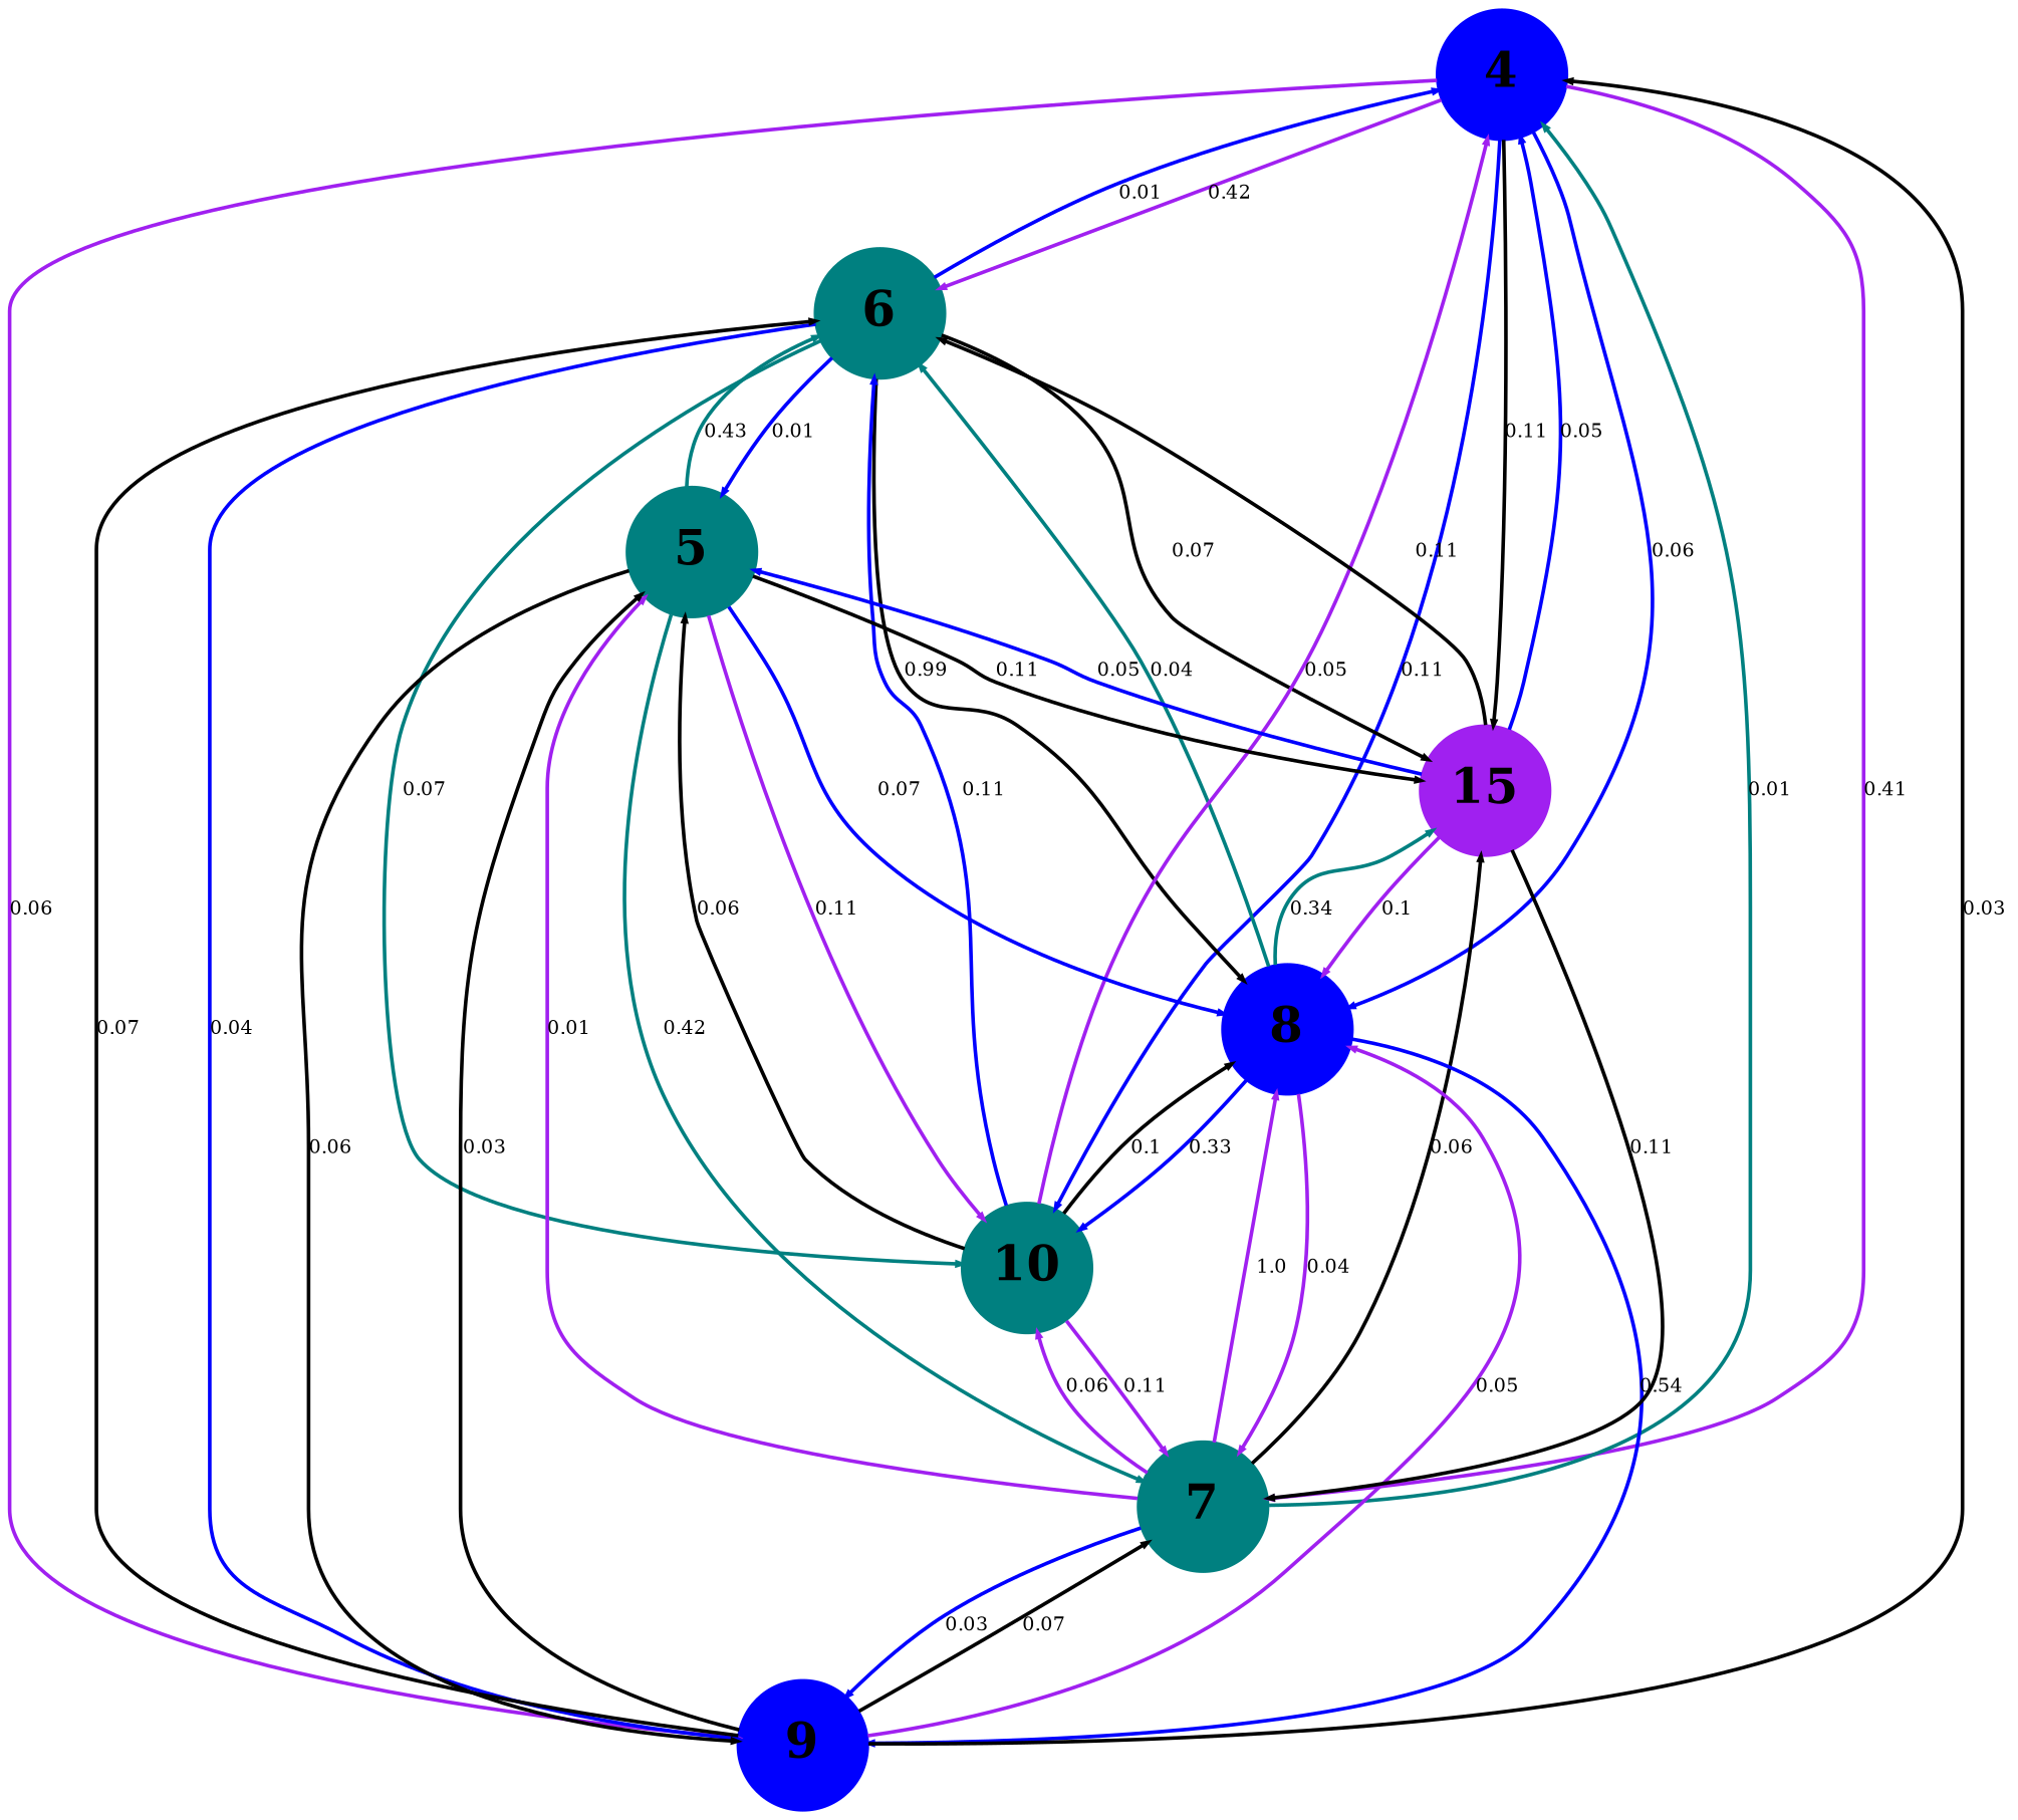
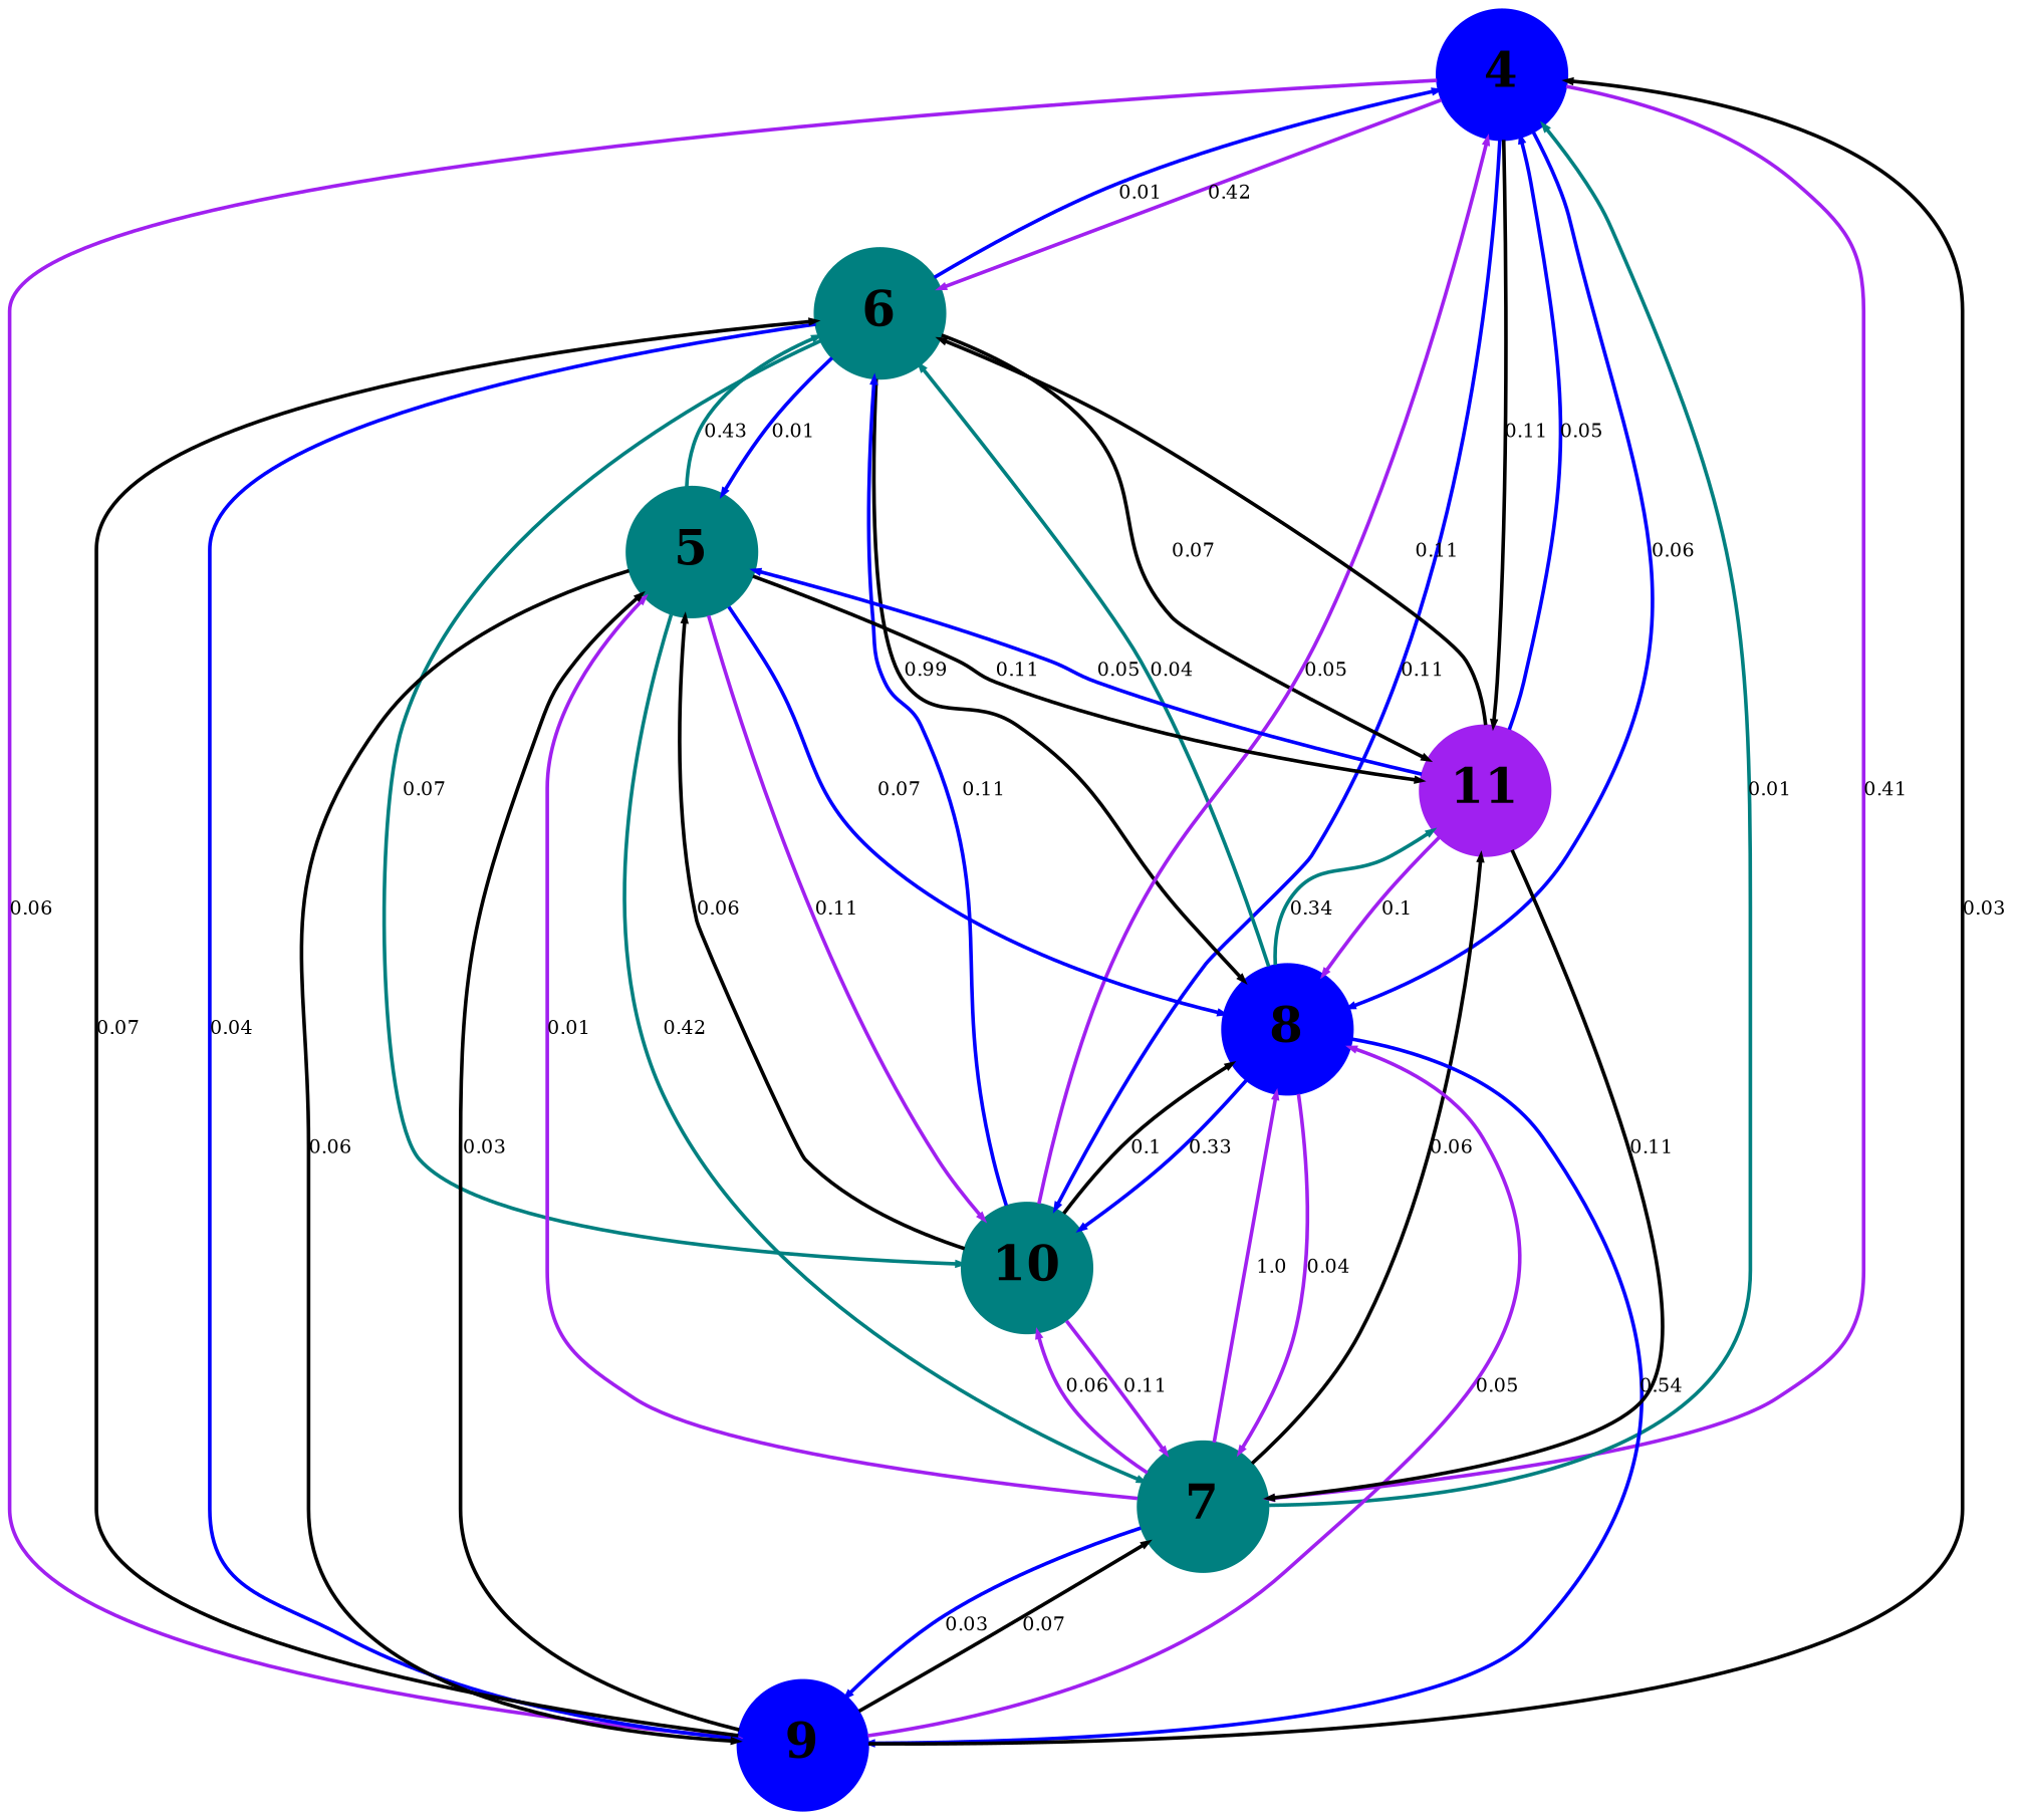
  digraph {
    nodesep=0.2
    rankdir=TB
    ranksep=0.5
    node [color=teal fixedsize=true fontname="times-bold" fontsize=20 shape=circle style=filled]
    edge [arrowhead=normal arrowsize=0.2 fontsize=8 penwidth=1.5 color=black]
    4 [color=blue height=0.75 width=0.75]
    6 [height=0.75 width=0.75]
    7 [height=0.75 width=0.75]
    8 [color=blue height=0.75 width=0.75]
    9 [color=blue height=0.75 width=0.75]
    10 [height=0.75 width=0.75]
-   11 [color=purple height=0.75 width=0.75 label=15]
+   11 [color=purple height=0.75 width=0.75]
    5 [height=0.75 width=0.75]
    4 -> 6 [label=0.42 color=purple]
    4 -> 7 [label=0.41 color=purple]
    4 -> 8 [label=0.06 color=blue]
    4 -> 9 [label=0.06 color=purple]
    4 -> 10 [label=0.11 color=blue]
    4 -> 11 [label=0.11]
    6 -> 4 [label=0.01 color=blue]
    6 -> 8 [label=0.99]
    6 -> 9 [label=0.04 color=blue]
    6 -> 10 [label=0.07 color=teal]
    6 -> 11 [label=0.07]
    6 -> 5 [label=0.01 color=blue]
    7 -> 4 [label=0.01 color=teal]
    7 -> 8 [label=1.0 color=purple]
    7 -> 9 [label=0.03 color=blue]
    7 -> 10 [label=0.06 color=purple]
    7 -> 11 [label=0.06]
    7 -> 5 [label=0.01 color=purple]
    8 -> 6 [label=0.04 color=teal]
    8 -> 7 [label=0.04 color=purple]
    8 -> 9 [label=0.54 color=blue]
    8 -> 10 [label=0.33 color=blue]
    8 -> 11 [label=0.34 color=teal]
    9 -> 4 [label=0.03]
    9 -> 6 [label=0.07]
    9 -> 7 [label=0.07]
    9 -> 8 [label=0.05 color=purple]
    9 -> 5 [label=0.03]
    10 -> 4 [label=0.05 color=purple]
    10 -> 6 [label=0.11 color=blue]
    10 -> 7 [label=0.11 color=purple]
    10 -> 8 [label=0.1]
    10 -> 5 [label=0.06]
    11 -> 4 [label=0.05 color=blue]
    11 -> 6 [label=0.11]
    11 -> 7 [label=0.11]
    11 -> 8 [label=0.1 color=purple]
    11 -> 5 [label=0.05 color=blue]
    5 -> 6 [label=0.43 color=teal]
    5 -> 7 [label=0.42 color=teal]
    5 -> 8 [label=0.07 color=blue]
    5 -> 9 [label=0.06]
    5 -> 10 [label=0.11 color=purple]
    5 -> 11 [label=0.11]
  }
